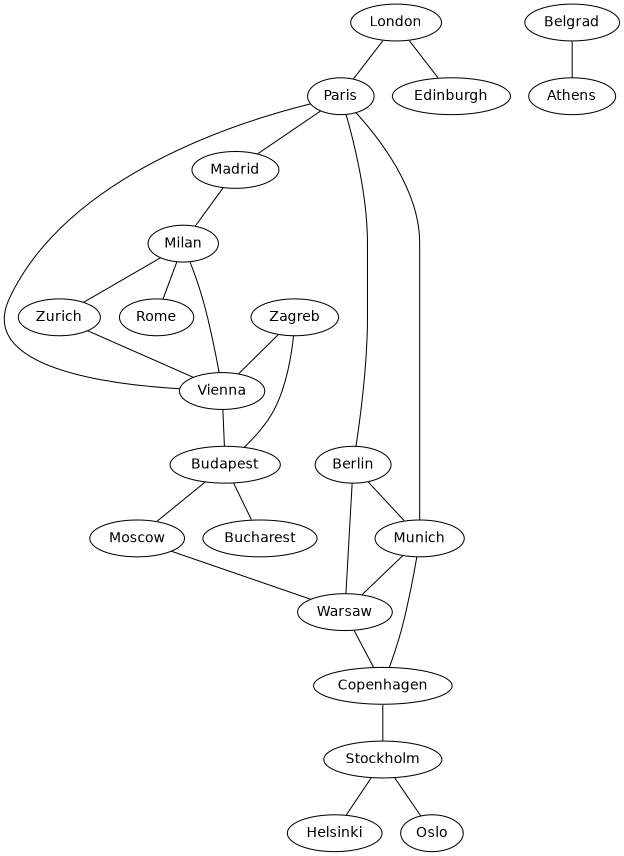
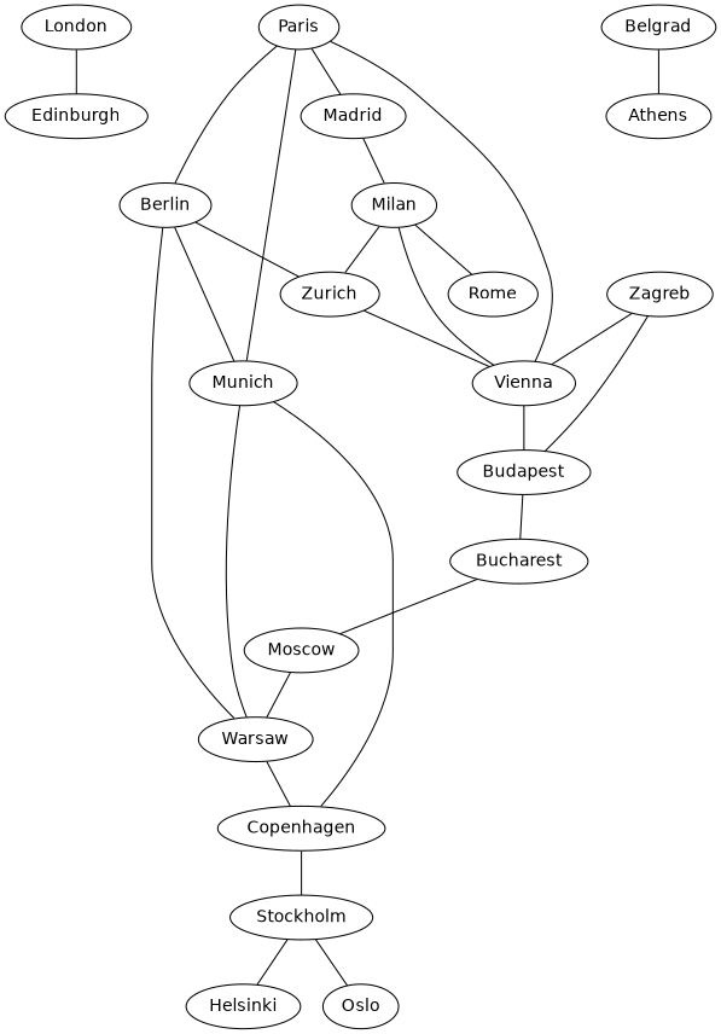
  graph {
    fontname="DejaVu Sans"
    node [fontname="DejaVu Sans"]
    edge [fontname="DejaVu Sans"]
    London
    Paris
    Edinburgh
    Berlin
    Madrid
    Warsaw
    Zurich
    Munich
    Milan
    Copenhagen
    Vienna
    Stockholm
    Rome
    Budapest
    Zagreb
    Bucharest
    Moscow
    Belgrad
    Athens
    Helsinki
    Oslo
-   London -- Paris
    London -- Edinburgh
    Paris -- Berlin
    Paris -- Madrid
    Berlin -- Warsaw
+   Berlin -- Zurich
    Berlin -- Munich
    Madrid -- Milan
    Warsaw -- Copenhagen
    Zurich -- Vienna
    Munich -- Paris
    Munich -- Warsaw
    Munich -- Copenhagen
    Milan -- Zurich
    Milan -- Vienna
    Milan -- Rome
    Copenhagen -- Stockholm
    Vienna -- Paris
    Vienna -- Budapest
    Stockholm -- Helsinki
    Stockholm -- Oslo
    Budapest -- Bucharest
-   Budapest -- Moscow
+   Bucharest -- Moscow
    Zagreb -- Vienna
    Zagreb -- Budapest
    Moscow -- Warsaw
    Belgrad -- Athens
  }
